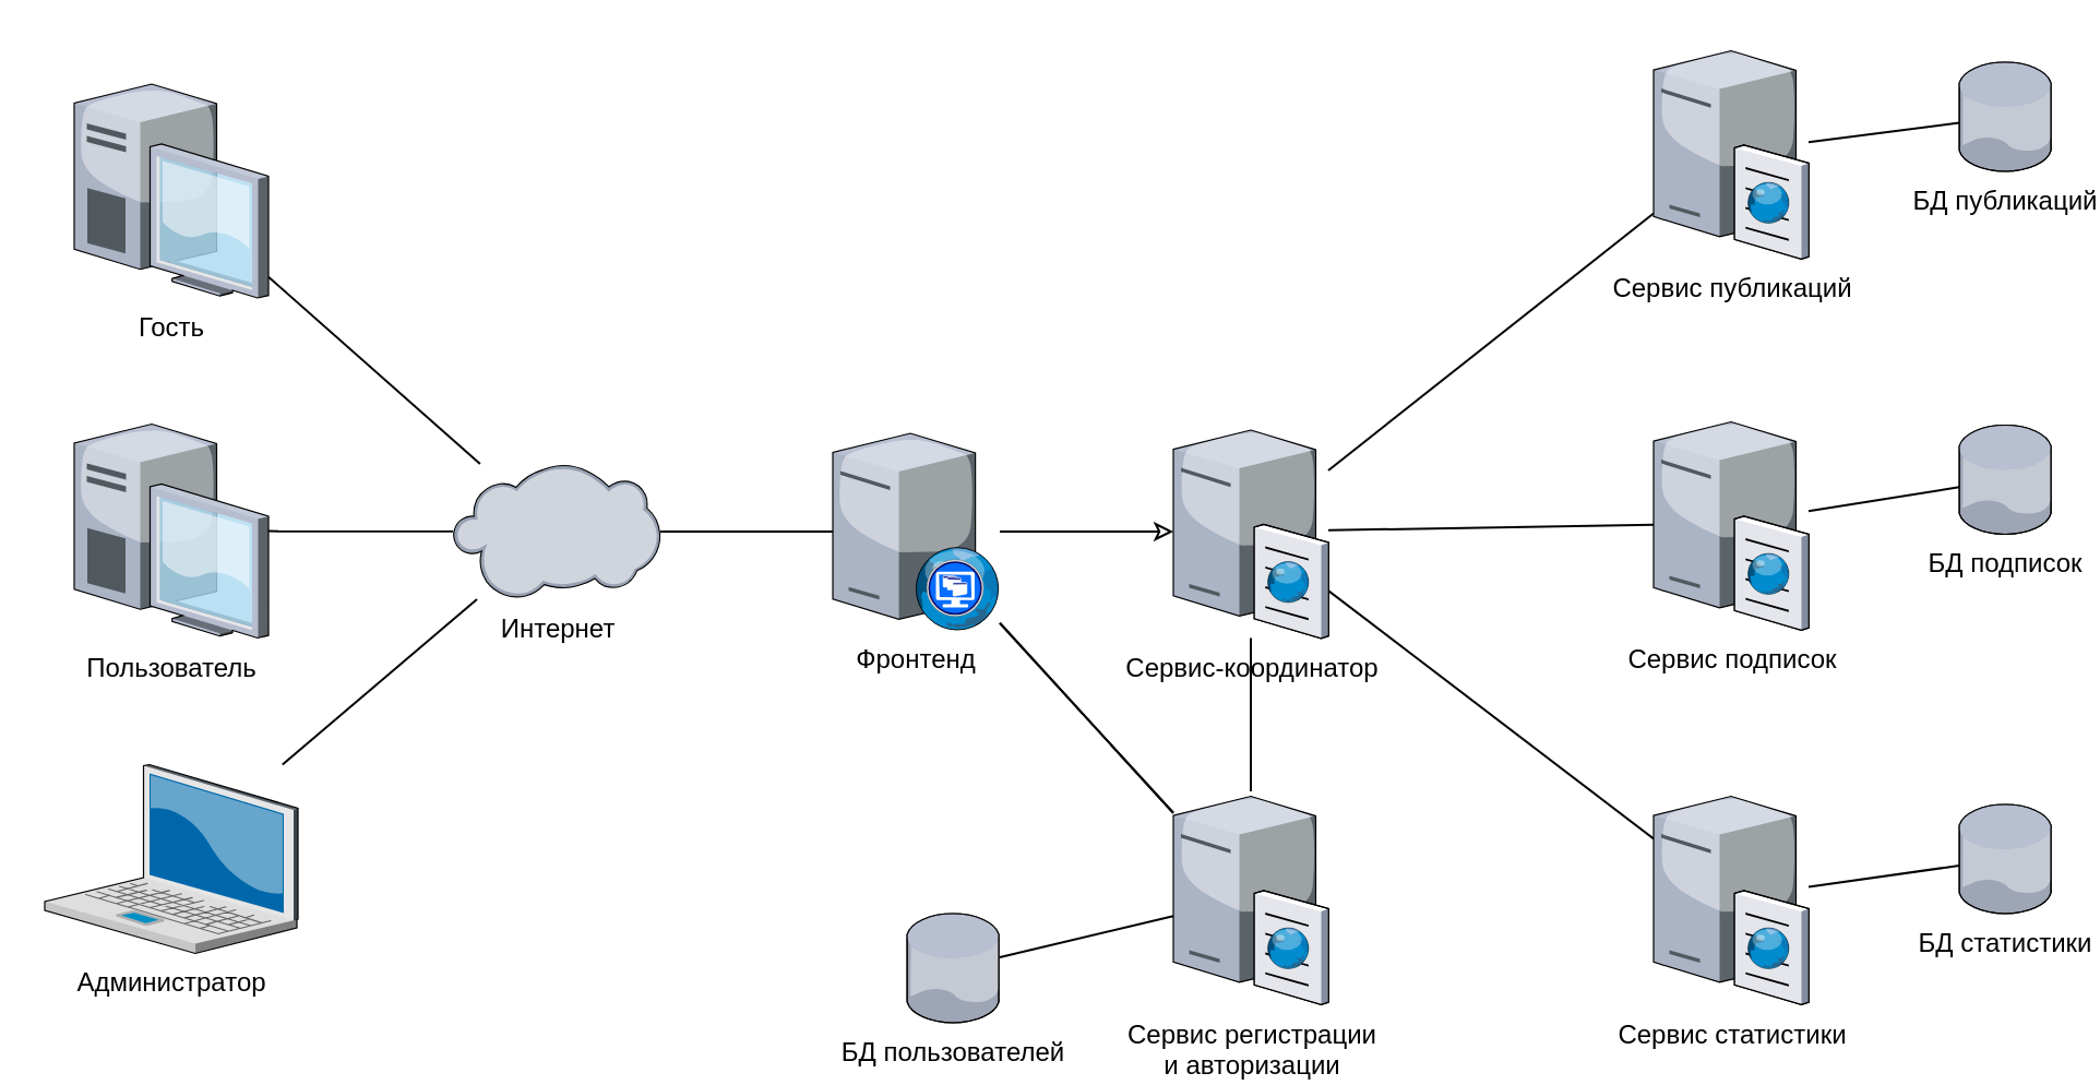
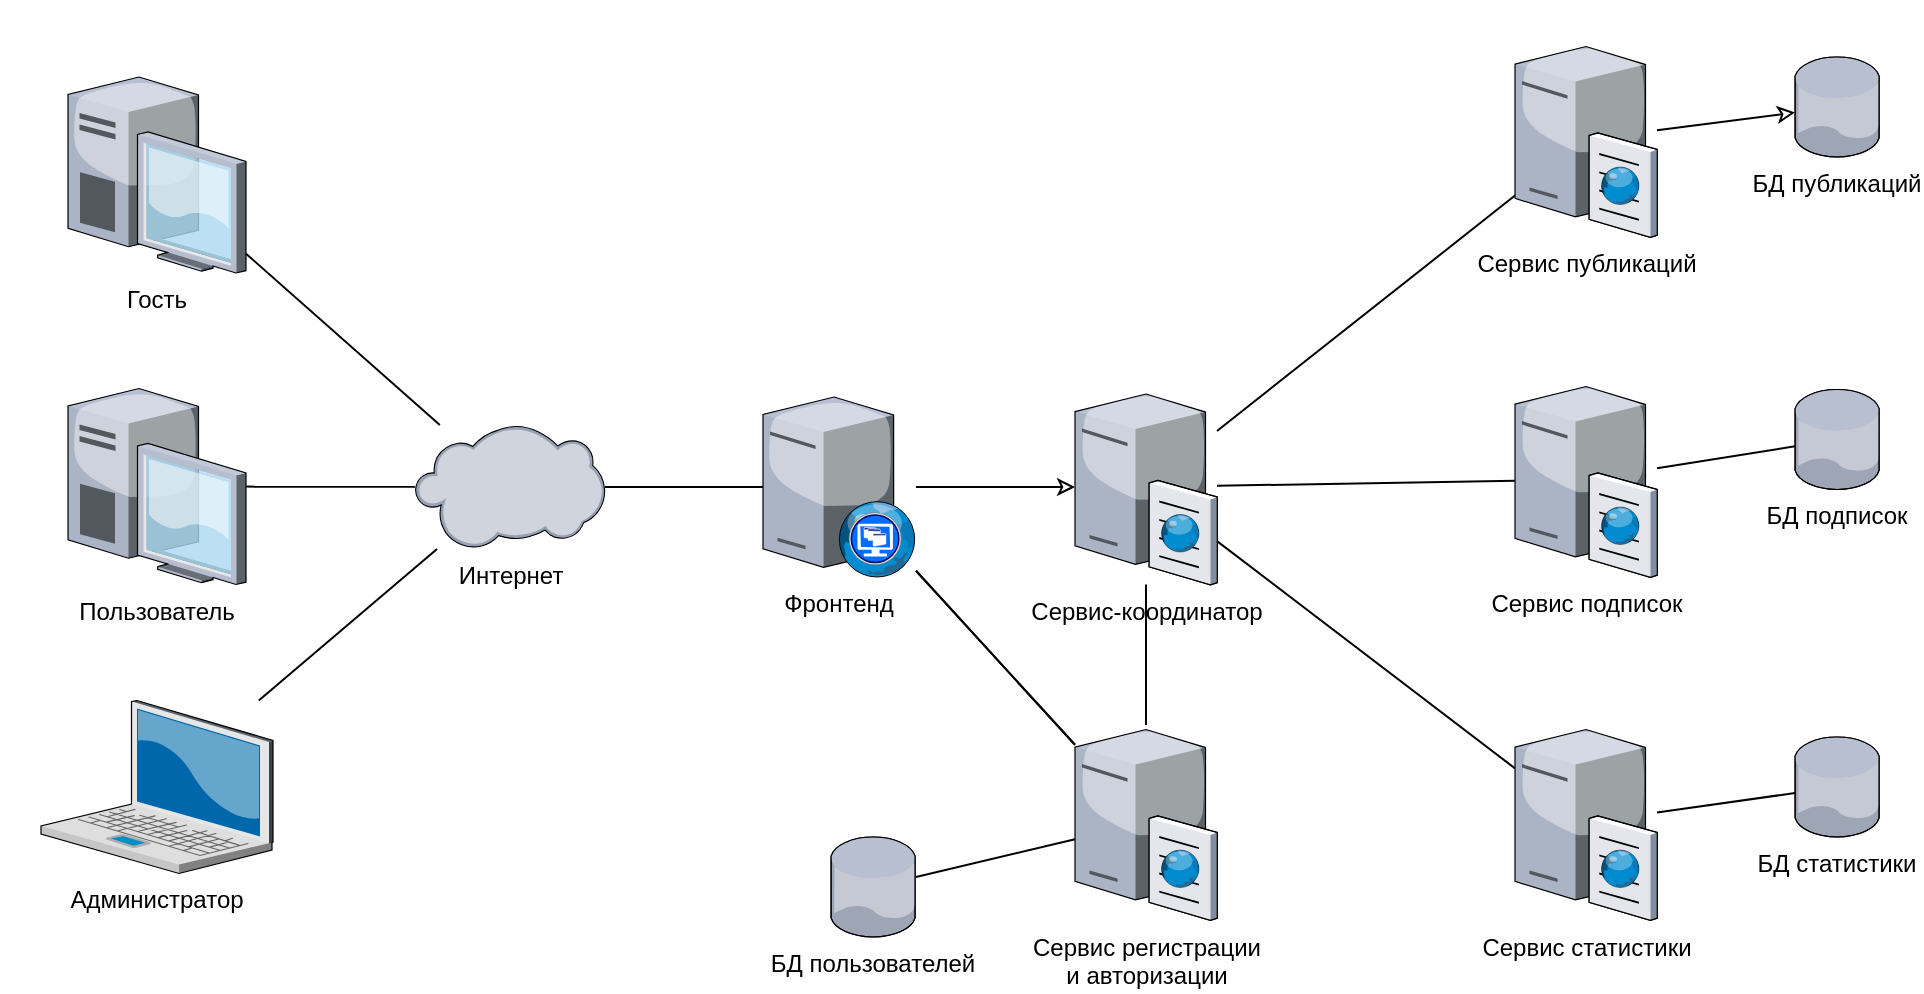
  <mxCell id="0" />
  <mxCell id="1" parent="0" />
  <mxCell id="2" style="edgeStyle=none;rounded=0;orthogonalLoop=1;jettySize=auto;html=1;endArrow=none;endFill=0;" parent="1" source="3" target="7" edge="1"><mxGeometry relative="1" as="geometry" /></mxCell>
  <mxCell id="3" value="&lt;div&gt;Пользователь&lt;/div&gt;" style="verticalLabelPosition=bottom;sketch=0;aspect=fixed;html=1;verticalAlign=top;strokeColor=none;align=center;outlineConnect=0;shape=mxgraph.citrix.desktop;" parent="1" vertex="1"><mxGeometry x="33.5" y="193.75" width="89" height="98" as="geometry" /></mxCell>
  <mxCell id="4" style="edgeStyle=none;rounded=0;orthogonalLoop=1;jettySize=auto;html=1;endArrow=none;endFill=0;" parent="1" source="5" target="7" edge="1"><mxGeometry relative="1" as="geometry"><mxPoint x="207" y="318.75" as="targetPoint" /></mxGeometry></mxCell>
  <mxCell id="5" value="Администратор" style="verticalLabelPosition=bottom;sketch=0;aspect=fixed;html=1;verticalAlign=top;strokeColor=none;align=center;outlineConnect=0;shape=mxgraph.citrix.laptop_2;" parent="1" vertex="1"><mxGeometry x="20" y="349.75" width="116" height="86.5" as="geometry" /></mxCell>
  <mxCell id="6" style="edgeStyle=none;rounded=0;orthogonalLoop=1;jettySize=auto;html=1;endArrow=none;endFill=0;" parent="1" source="7" target="11" edge="1"><mxGeometry relative="1" as="geometry" /></mxCell>
  <mxCell id="7" value="&lt;div&gt;Интернет&lt;/div&gt;" style="verticalLabelPosition=bottom;sketch=0;aspect=fixed;html=1;verticalAlign=top;strokeColor=none;align=center;outlineConnect=0;shape=mxgraph.citrix.cloud;" parent="1" vertex="1"><mxGeometry x="207" y="212" width="95" height="62" as="geometry" /></mxCell>
  <mxCell id="8" style="edgeStyle=none;rounded=0;orthogonalLoop=1;jettySize=auto;html=1;endArrow=classic;endFill=0;" parent="1" source="11" target="16" edge="1"><mxGeometry relative="1" as="geometry" /></mxCell>
  <mxCell id="9" style="edgeStyle=none;rounded=0;orthogonalLoop=1;jettySize=auto;html=1;endArrow=none;endFill=0;" parent="1" source="11" target="23" edge="1"><mxGeometry relative="1" as="geometry" /></mxCell>
  <mxCell id="10" value="" style="edgeStyle=none;rounded=0;orthogonalLoop=1;jettySize=auto;html=1;endArrow=none;endFill=0;" parent="1" source="11" target="23" edge="1"><mxGeometry relative="1" as="geometry" /></mxCell>
  <mxCell id="11" value="&lt;div&gt;Фронтенд&lt;/div&gt;" style="verticalLabelPosition=bottom;sketch=0;aspect=fixed;html=1;verticalAlign=top;strokeColor=none;align=center;outlineConnect=0;shape=mxgraph.citrix.desktop_web;" parent="1" vertex="1"><mxGeometry x="381" y="198" width="76.5" height="90" as="geometry" /></mxCell>
  <mxCell id="12" style="edgeStyle=none;rounded=0;orthogonalLoop=1;jettySize=auto;html=1;endArrow=none;endFill=0;" parent="1" source="16" target="23" edge="1"><mxGeometry relative="1" as="geometry" /></mxCell>
  <mxCell id="13" style="edgeStyle=none;rounded=0;orthogonalLoop=1;jettySize=auto;html=1;endArrow=none;endFill=0;" parent="1" source="16" target="22" edge="1"><mxGeometry relative="1" as="geometry" /></mxCell>
  <mxCell id="14" style="edgeStyle=none;rounded=0;orthogonalLoop=1;jettySize=auto;html=1;endArrow=none;endFill=0;" parent="1" source="16" target="20" edge="1"><mxGeometry relative="1" as="geometry" /></mxCell>
  <mxCell id="15" style="edgeStyle=none;rounded=0;orthogonalLoop=1;jettySize=auto;html=1;endArrow=none;endFill=0;" parent="1" source="16" target="18" edge="1"><mxGeometry relative="1" as="geometry" /></mxCell>
  <mxCell id="16" value="&lt;div&gt;Сервис-координатор&lt;/div&gt;" style="verticalLabelPosition=bottom;sketch=0;aspect=fixed;html=1;verticalAlign=top;strokeColor=none;align=center;outlineConnect=0;shape=mxgraph.citrix.cache_server;" parent="1" vertex="1"><mxGeometry x="537" y="194.25" width="71" height="97.5" as="geometry" /></mxCell>
- <mxCell id="17" style="edgeStyle=none;rounded=0;orthogonalLoop=1;jettySize=auto;html=1;endArrow=none;endFill=0;" parent="1" source="18" target="24" edge="1"><mxGeometry relative="1" as="geometry" /></mxCell>
+ <mxCell id="17" style="edgeStyle=none;rounded=0;orthogonalLoop=1;jettySize=auto;html=1;endArrow=classic;endFill=0;" parent="1" source="18" target="24" edge="1"><mxGeometry relative="1" as="geometry" /></mxCell>
  <mxCell id="18" value="Сервис публикаций" style="verticalLabelPosition=bottom;sketch=0;aspect=fixed;html=1;verticalAlign=top;strokeColor=none;align=center;outlineConnect=0;shape=mxgraph.citrix.cache_server;" parent="1" vertex="1"><mxGeometry x="757" y="20.5" width="71" height="97.5" as="geometry" /></mxCell>
  <mxCell id="19" style="edgeStyle=none;rounded=0;orthogonalLoop=1;jettySize=auto;html=1;endArrow=none;endFill=0;" parent="1" source="20" target="25" edge="1"><mxGeometry relative="1" as="geometry" /></mxCell>
  <mxCell id="20" value="Сервис подписок" style="verticalLabelPosition=bottom;sketch=0;aspect=fixed;html=1;verticalAlign=top;strokeColor=none;align=center;outlineConnect=0;shape=mxgraph.citrix.cache_server;" parent="1" vertex="1"><mxGeometry x="757" y="190.5" width="71" height="97.5" as="geometry" /></mxCell>
  <mxCell id="21" style="edgeStyle=none;rounded=0;orthogonalLoop=1;jettySize=auto;html=1;endArrow=none;endFill=0;" parent="1" source="22" target="26" edge="1"><mxGeometry relative="1" as="geometry" /></mxCell>
  <mxCell id="22" value="&lt;div&gt;Сервис статистики&lt;/div&gt;" style="verticalLabelPosition=bottom;sketch=0;aspect=fixed;html=1;verticalAlign=top;strokeColor=none;align=center;outlineConnect=0;shape=mxgraph.citrix.cache_server;" parent="1" vertex="1"><mxGeometry x="757" y="362" width="71" height="97.5" as="geometry" /></mxCell>
  <mxCell id="23" value="Сервис регистрации&lt;br&gt;и авторизации" style="verticalLabelPosition=bottom;sketch=0;aspect=fixed;html=1;verticalAlign=top;strokeColor=none;align=center;outlineConnect=0;shape=mxgraph.citrix.cache_server;" parent="1" vertex="1"><mxGeometry x="537" y="362" width="71" height="97.5" as="geometry" /></mxCell>
  <mxCell id="24" value="БД публикаций" style="verticalLabelPosition=bottom;sketch=0;aspect=fixed;html=1;verticalAlign=top;strokeColor=none;align=center;outlineConnect=0;shape=mxgraph.citrix.database;" parent="1" vertex="1"><mxGeometry x="897" y="28" width="42.5" height="50" as="geometry" /></mxCell>
  <mxCell id="25" value="БД подписок" style="verticalLabelPosition=bottom;sketch=0;aspect=fixed;html=1;verticalAlign=top;strokeColor=none;align=center;outlineConnect=0;shape=mxgraph.citrix.database;" parent="1" vertex="1"><mxGeometry x="897" y="194.25" width="42.5" height="50" as="geometry" /></mxCell>
  <mxCell id="26" value="&lt;div&gt;БД статистики&lt;/div&gt;" style="verticalLabelPosition=bottom;sketch=0;aspect=fixed;html=1;verticalAlign=top;strokeColor=none;align=center;outlineConnect=0;shape=mxgraph.citrix.database;" parent="1" vertex="1"><mxGeometry x="897" y="368" width="42.5" height="50" as="geometry" /></mxCell>
  <mxCell id="27" value="" style="edgeStyle=none;rounded=0;orthogonalLoop=1;jettySize=auto;html=1;endArrow=none;endFill=0;" parent="1" source="28" target="23" edge="1"><mxGeometry relative="1" as="geometry" /></mxCell>
  <mxCell id="28" value="БД пользователей" style="verticalLabelPosition=bottom;sketch=0;aspect=fixed;html=1;verticalAlign=top;strokeColor=none;align=center;outlineConnect=0;shape=mxgraph.citrix.database;" parent="1" vertex="1"><mxGeometry x="415" y="418" width="42.5" height="50" as="geometry" /></mxCell>
  <mxCell id="29" style="rounded=0;orthogonalLoop=1;jettySize=auto;html=1;endArrow=none;endFill=0;" edge="1" parent="1" source="30" target="7"><mxGeometry relative="1" as="geometry" /></mxCell>
  <mxCell id="30" value="Гость" style="verticalLabelPosition=bottom;sketch=0;aspect=fixed;html=1;verticalAlign=top;strokeColor=none;align=center;outlineConnect=0;shape=mxgraph.citrix.desktop;" vertex="1" parent="1"><mxGeometry x="33.5" y="38" width="89" height="98" as="geometry" /></mxCell>
